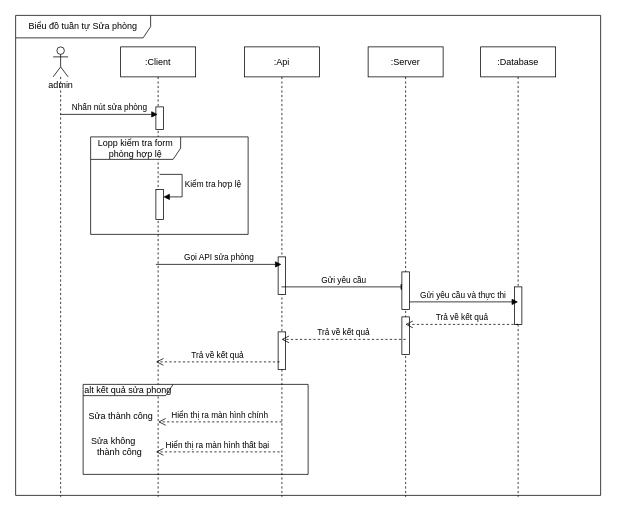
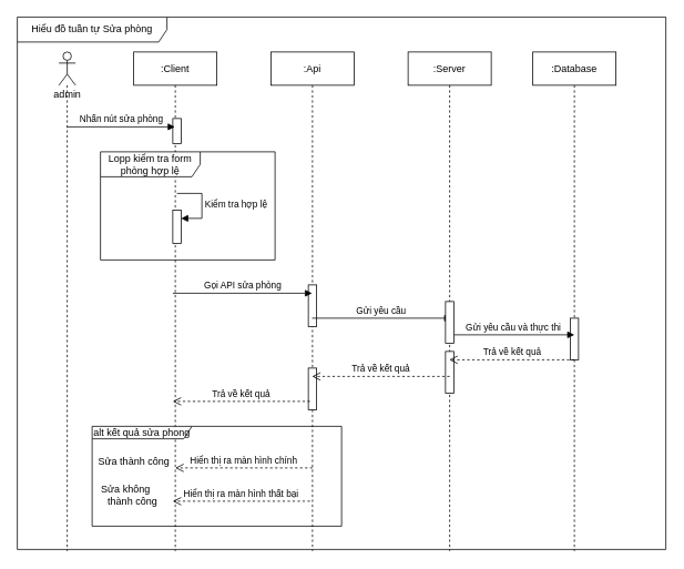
  <mxCell id="0" />
  <mxCell id="1" parent="0" />
  <mxCell id="2" value=":Client" style="shape=umlLifeline;perimeter=lifelinePerimeter;whiteSpace=wrap;html=1;container=0;dropTarget=0;collapsible=0;recursiveResize=0;outlineConnect=0;portConstraint=eastwest;newEdgeStyle={&quot;edgeStyle&quot;:&quot;elbowEdgeStyle&quot;,&quot;elbow&quot;:&quot;vertical&quot;,&quot;curved&quot;:0,&quot;rounded&quot;:0};" parent="1" vertex="1"><mxGeometry x="160" y="62" width="100" height="600" as="geometry" /></mxCell>
  <mxCell id="3" value="" style="html=1;points=[[0,0,0,0,5],[0,1,0,0,-5],[1,0,0,0,5],[1,1,0,0,-5]];perimeter=orthogonalPerimeter;outlineConnect=0;targetShapes=umlLifeline;portConstraint=eastwest;newEdgeStyle={&quot;curved&quot;:0,&quot;rounded&quot;:0};" vertex="1" parent="2"><mxGeometry x="47" y="80" width="10" height="30" as="geometry" /></mxCell>
  <mxCell id="4" value="" style="shape=umlLifeline;perimeter=lifelinePerimeter;whiteSpace=wrap;html=1;container=1;dropTarget=0;collapsible=0;recursiveResize=0;outlineConnect=0;portConstraint=eastwest;newEdgeStyle={&quot;curved&quot;:0,&quot;rounded&quot;:0};participant=umlActor;size=40;" vertex="1" parent="1"><mxGeometry x="70" y="62" width="20" height="600" as="geometry" /></mxCell>
  <mxCell id="5" value="&lt;div&gt;&lt;br&gt;&lt;/div&gt;&lt;div&gt;&lt;br&gt;&lt;/div&gt;&lt;div&gt;&lt;span style=&quot;background-color: initial;&quot;&gt;admin&lt;/span&gt;&lt;/div&gt;&lt;div&gt;&lt;br&gt;&lt;/div&gt;" style="text;html=1;align=center;verticalAlign=middle;resizable=0;points=[];autosize=1;strokeColor=none;fillColor=none;" vertex="1" parent="1"><mxGeometry x="50" y="70" width="60" height="70" as="geometry" /></mxCell>
  <mxCell id="6" value=":Api" style="shape=umlLifeline;perimeter=lifelinePerimeter;whiteSpace=wrap;html=1;container=0;dropTarget=0;collapsible=0;recursiveResize=0;outlineConnect=0;portConstraint=eastwest;newEdgeStyle={&quot;edgeStyle&quot;:&quot;elbowEdgeStyle&quot;,&quot;elbow&quot;:&quot;vertical&quot;,&quot;curved&quot;:0,&quot;rounded&quot;:0};" vertex="1" parent="1"><mxGeometry x="325" y="62" width="100" height="600" as="geometry" /></mxCell>
  <mxCell id="7" value="" style="html=1;points=[[0,0,0,0,5],[0,1,0,0,-5],[1,0,0,0,5],[1,1,0,0,-5]];perimeter=orthogonalPerimeter;outlineConnect=0;targetShapes=umlLifeline;portConstraint=eastwest;newEdgeStyle={&quot;curved&quot;:0,&quot;rounded&quot;:0};" vertex="1" parent="6"><mxGeometry x="45" y="280" width="10" height="50" as="geometry" /></mxCell>
  <mxCell id="8" value="" style="html=1;points=[[0,0,0,0,5],[0,1,0,0,-5],[1,0,0,0,5],[1,1,0,0,-5]];perimeter=orthogonalPerimeter;outlineConnect=0;targetShapes=umlLifeline;portConstraint=eastwest;newEdgeStyle={&quot;curved&quot;:0,&quot;rounded&quot;:0};" vertex="1" parent="6"><mxGeometry x="45" y="380" width="10" height="50" as="geometry" /></mxCell>
  <mxCell id="9" value=":Server" style="shape=umlLifeline;perimeter=lifelinePerimeter;whiteSpace=wrap;html=1;container=0;dropTarget=0;collapsible=0;recursiveResize=0;outlineConnect=0;portConstraint=eastwest;newEdgeStyle={&quot;edgeStyle&quot;:&quot;elbowEdgeStyle&quot;,&quot;elbow&quot;:&quot;vertical&quot;,&quot;curved&quot;:0,&quot;rounded&quot;:0};" vertex="1" parent="1"><mxGeometry x="490" y="62" width="100" height="600" as="geometry" /></mxCell>
  <mxCell id="10" value="" style="html=1;points=[[0,0,0,0,5],[0,1,0,0,-5],[1,0,0,0,5],[1,1,0,0,-5]];perimeter=orthogonalPerimeter;outlineConnect=0;targetShapes=umlLifeline;portConstraint=eastwest;newEdgeStyle={&quot;curved&quot;:0,&quot;rounded&quot;:0};" vertex="1" parent="9"><mxGeometry x="45" y="360" width="10" height="50" as="geometry" /></mxCell>
  <mxCell id="11" value=":Database" style="shape=umlLifeline;perimeter=lifelinePerimeter;whiteSpace=wrap;html=1;container=0;dropTarget=0;collapsible=0;recursiveResize=0;outlineConnect=0;portConstraint=eastwest;newEdgeStyle={&quot;edgeStyle&quot;:&quot;elbowEdgeStyle&quot;,&quot;elbow&quot;:&quot;vertical&quot;,&quot;curved&quot;:0,&quot;rounded&quot;:0};size=40;" vertex="1" parent="1"><mxGeometry x="640" y="62" width="100" height="600" as="geometry" /></mxCell>
  <mxCell id="12" value="" style="html=1;points=[[0,0,0,0,5],[0,1,0,0,-5],[1,0,0,0,5],[1,1,0,0,-5]];perimeter=orthogonalPerimeter;outlineConnect=0;targetShapes=umlLifeline;portConstraint=eastwest;newEdgeStyle={&quot;curved&quot;:0,&quot;rounded&quot;:0};" vertex="1" parent="11"><mxGeometry x="45" y="320" width="10" height="50" as="geometry" /></mxCell>
  <mxCell id="13" value="Nhấn nút sửa phòng" style="html=1;verticalAlign=bottom;endArrow=block;curved=0;rounded=0;" edge="1" parent="1" target="2"><mxGeometry width="80" relative="1" as="geometry"><mxPoint x="80" y="152" as="sourcePoint" /><mxPoint x="160" y="152" as="targetPoint" /></mxGeometry></mxCell>
  <mxCell id="14" value="Lopp kiểm tra form phòng hợp lệ" style="shape=umlFrame;whiteSpace=wrap;html=1;pointerEvents=0;width=120;height=30;" vertex="1" parent="1"><mxGeometry x="120" y="182" width="210" height="130" as="geometry" /></mxCell>
  <mxCell id="15" value="" style="html=1;points=[[0,0,0,0,5],[0,1,0,0,-5],[1,0,0,0,5],[1,1,0,0,-5]];perimeter=orthogonalPerimeter;outlineConnect=0;targetShapes=umlLifeline;portConstraint=eastwest;newEdgeStyle={&quot;curved&quot;:0,&quot;rounded&quot;:0};" vertex="1" parent="1"><mxGeometry x="207" y="252" width="10" height="40" as="geometry" /></mxCell>
  <mxCell id="16" value="Kiểm tra hợp lệ" style="html=1;align=left;spacingLeft=2;endArrow=block;rounded=0;edgeStyle=orthogonalEdgeStyle;curved=0;rounded=0;" edge="1" target="15" parent="1"><mxGeometry relative="1" as="geometry"><mxPoint x="212" y="232" as="sourcePoint" /><Array as="points"><mxPoint x="242" y="262" /></Array></mxGeometry></mxCell>
  <mxCell id="17" value="Gọi API sửa phòng" style="html=1;verticalAlign=bottom;endArrow=block;curved=0;rounded=0;" edge="1" parent="1" target="6"><mxGeometry width="80" relative="1" as="geometry"><mxPoint x="207" y="352" as="sourcePoint" /><mxPoint x="337" y="352" as="targetPoint" /></mxGeometry></mxCell>
  <mxCell id="18" value="Gửi yêu cầu&amp;nbsp;" style="html=1;verticalAlign=bottom;endArrow=block;curved=0;rounded=0;" edge="1" parent="1" source="6"><mxGeometry width="80" relative="1" as="geometry"><mxPoint x="374" y="382" as="sourcePoint" /><mxPoint x="542" y="382" as="targetPoint" /></mxGeometry></mxCell>
  <mxCell id="19" value="Gửi yêu cầu và thực thi&amp;nbsp;" style="html=1;verticalAlign=bottom;endArrow=block;curved=0;rounded=0;" edge="1" parent="1" source="29"><mxGeometry width="80" relative="1" as="geometry"><mxPoint x="540" y="402" as="sourcePoint" /><mxPoint x="690" y="402" as="targetPoint" /></mxGeometry></mxCell>
  <mxCell id="20" value="Trả về kết quả" style="html=1;verticalAlign=bottom;endArrow=open;dashed=1;endSize=8;curved=0;rounded=0;" edge="1" parent="1" target="9"><mxGeometry relative="1" as="geometry"><mxPoint x="690" y="432" as="sourcePoint" /><mxPoint x="610" y="432" as="targetPoint" /></mxGeometry></mxCell>
  <mxCell id="21" value="Trả về kết quả" style="html=1;verticalAlign=bottom;endArrow=open;dashed=1;endSize=8;curved=0;rounded=0;" edge="1" parent="1" target="6"><mxGeometry relative="1" as="geometry"><mxPoint x="540" y="452" as="sourcePoint" /><mxPoint x="460" y="452" as="targetPoint" /></mxGeometry></mxCell>
  <mxCell id="22" value="Trả về kết quả" style="html=1;verticalAlign=bottom;endArrow=open;dashed=1;endSize=8;curved=0;rounded=0;" edge="1" parent="1"><mxGeometry relative="1" as="geometry"><mxPoint x="372" y="482" as="sourcePoint" /><mxPoint x="207" y="482" as="targetPoint" /></mxGeometry></mxCell>
  <mxCell id="23" value="alt kết quả sửa phong" style="shape=umlFrame;whiteSpace=wrap;html=1;pointerEvents=0;width=120;height=15;" vertex="1" parent="1"><mxGeometry x="110" y="512" width="300" height="120" as="geometry" /></mxCell>
  <mxCell id="24" value="Hiển thị ra màn hình chính" style="html=1;verticalAlign=bottom;endArrow=open;dashed=1;endSize=8;curved=0;rounded=0;" edge="1" parent="1"><mxGeometry relative="1" as="geometry"><mxPoint x="375" y="562" as="sourcePoint" /><mxPoint x="210" y="562" as="targetPoint" /></mxGeometry></mxCell>
  <mxCell id="25" value="&amp;nbsp; &amp;nbsp; &amp;nbsp; Sửa thành công" style="text;html=1;align=center;verticalAlign=middle;resizable=0;points=[];autosize=1;strokeColor=none;fillColor=none;" vertex="1" parent="1"><mxGeometry x="85" y="540" width="130" height="30" as="geometry" /></mxCell>
  <mxCell id="26" value="Hiển thị ra màn hình thất bại" style="html=1;verticalAlign=bottom;endArrow=open;dashed=1;endSize=8;curved=0;rounded=0;" edge="1" parent="1"><mxGeometry relative="1" as="geometry"><mxPoint x="372" y="602" as="sourcePoint" /><mxPoint x="207" y="602" as="targetPoint" /></mxGeometry></mxCell>
  <mxCell id="27" value="&amp;nbsp; &amp;nbsp; &amp;nbsp; &amp;nbsp; &amp;nbsp; &amp;nbsp; &amp;nbsp;Sửa không&amp;nbsp;&lt;div&gt;&amp;nbsp; &amp;nbsp; &amp;nbsp; &amp;nbsp; &amp;nbsp; &amp;nbsp; &amp;nbsp; &amp;nbsp; &amp;nbsp;thành công&lt;/div&gt;" style="text;html=1;align=center;verticalAlign=middle;resizable=0;points=[];autosize=1;strokeColor=none;fillColor=none;" vertex="1" parent="1"><mxGeometry x="60" y="575" width="140" height="40" as="geometry" /></mxCell>
  <mxCell id="28" value="" style="html=1;verticalAlign=bottom;endArrow=block;curved=0;rounded=0;" edge="1" parent="1" target="29"><mxGeometry width="80" relative="1" as="geometry"><mxPoint x="540" y="402" as="sourcePoint" /><mxPoint x="690" y="402" as="targetPoint" /></mxGeometry></mxCell>
  <mxCell id="29" value="" style="html=1;points=[[0,0,0,0,5],[0,1,0,0,-5],[1,0,0,0,5],[1,1,0,0,-5]];perimeter=orthogonalPerimeter;outlineConnect=0;targetShapes=umlLifeline;portConstraint=eastwest;newEdgeStyle={&quot;curved&quot;:0,&quot;rounded&quot;:0};" vertex="1" parent="1"><mxGeometry x="535" y="362" width="10" height="50" as="geometry" /></mxCell>
- <mxCell id="30" value="Biểu đồ tuần tự Sửa phòng" style="shape=umlFrame;whiteSpace=wrap;html=1;pointerEvents=0;width=180;height=30;" vertex="1" parent="1"><mxGeometry x="20" y="20" width="780" height="640" as="geometry" /></mxCell>
+ <mxCell id="30" value="Hiểu đồ tuần tự Sửa phòng" style="shape=umlFrame;whiteSpace=wrap;html=1;pointerEvents=0;width=180;height=30;" vertex="1" parent="1"><mxGeometry x="20" y="20" width="780" height="640" as="geometry" /></mxCell>
